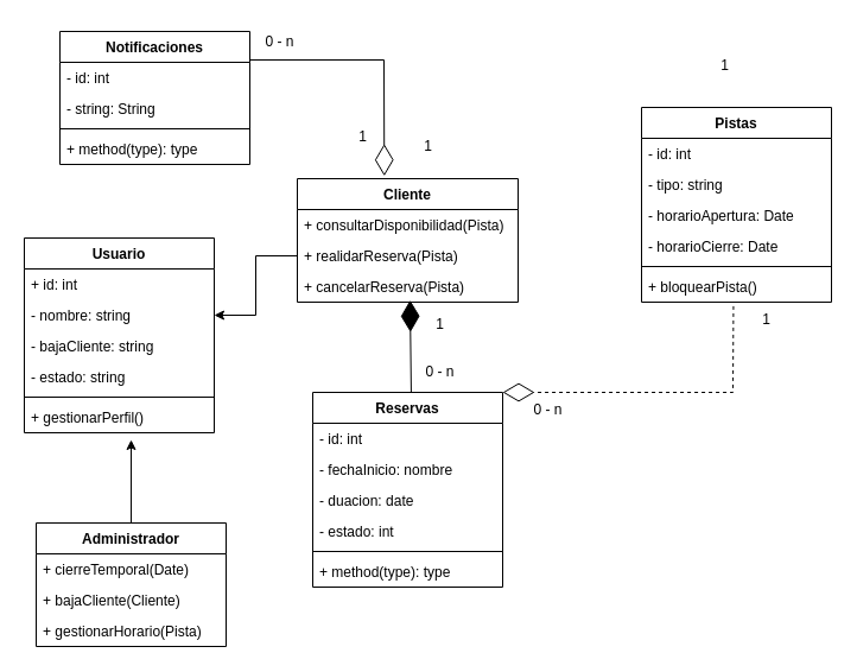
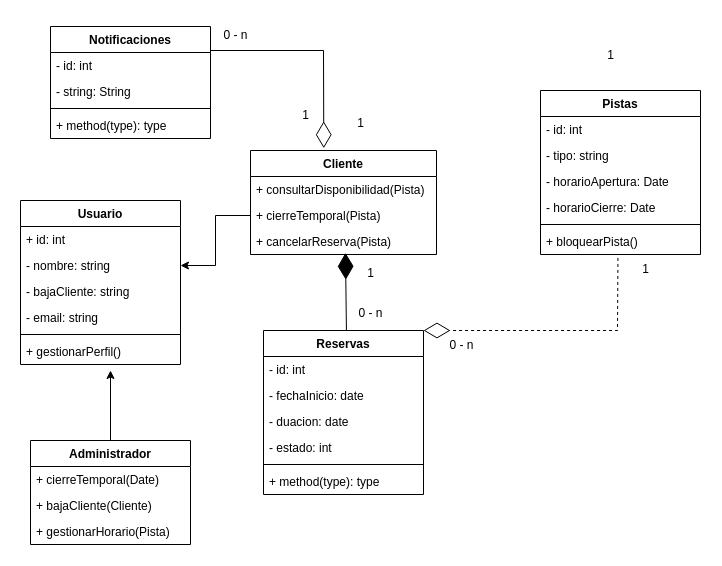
  <mxCell id="0" />
  <mxCell id="1" parent="0" />
  <mxCell id="2" value="Usuario" style="swimlane;fontStyle=1;align=center;verticalAlign=top;childLayout=stackLayout;horizontal=1;startSize=26;horizontalStack=0;resizeParent=1;resizeParentMax=0;resizeLast=0;collapsible=1;marginBottom=0;whiteSpace=wrap;html=1;" vertex="1" parent="1"><mxGeometry x="20" y="200" width="160" height="164" as="geometry" /></mxCell>
  <mxCell id="3" value="+ id: int&lt;div&gt;&lt;br&gt;&lt;/div&gt;" style="text;strokeColor=none;fillColor=none;align=left;verticalAlign=top;spacingLeft=4;spacingRight=4;overflow=hidden;rotatable=0;points=[[0,0.5],[1,0.5]];portConstraint=eastwest;whiteSpace=wrap;html=1;" vertex="1" parent="2"><mxGeometry y="26" width="160" height="26" as="geometry" /></mxCell>
  <mxCell id="4" value="- nombre: string" style="text;strokeColor=none;fillColor=none;align=left;verticalAlign=top;spacingLeft=4;spacingRight=4;overflow=hidden;rotatable=0;points=[[0,0.5],[1,0.5]];portConstraint=eastwest;whiteSpace=wrap;html=1;" vertex="1" parent="2"><mxGeometry y="52" width="160" height="26" as="geometry" /></mxCell>
  <mxCell id="5" value="- bajaCliente: string" style="text;strokeColor=none;fillColor=none;align=left;verticalAlign=top;spacingLeft=4;spacingRight=4;overflow=hidden;rotatable=0;points=[[0,0.5],[1,0.5]];portConstraint=eastwest;whiteSpace=wrap;html=1;" vertex="1" parent="2"><mxGeometry y="78" width="160" height="26" as="geometry" /></mxCell>
- <mxCell id="6" value="- estado: string" style="text;strokeColor=none;fillColor=none;align=left;verticalAlign=top;spacingLeft=4;spacingRight=4;overflow=hidden;rotatable=0;points=[[0,0.5],[1,0.5]];portConstraint=eastwest;whiteSpace=wrap;html=1;" vertex="1" parent="2"><mxGeometry y="104" width="160" height="26" as="geometry" /></mxCell>
+ <mxCell id="6" value="- email: string" style="text;strokeColor=none;fillColor=none;align=left;verticalAlign=top;spacingLeft=4;spacingRight=4;overflow=hidden;rotatable=0;points=[[0,0.5],[1,0.5]];portConstraint=eastwest;whiteSpace=wrap;html=1;" vertex="1" parent="2"><mxGeometry y="104" width="160" height="26" as="geometry" /></mxCell>
  <mxCell id="7" value="" style="line;strokeWidth=1;fillColor=none;align=left;verticalAlign=middle;spacingTop=-1;spacingLeft=3;spacingRight=3;rotatable=0;labelPosition=right;points=[];portConstraint=eastwest;strokeColor=inherit;" vertex="1" parent="2"><mxGeometry y="130" width="160" height="8" as="geometry" /></mxCell>
  <mxCell id="8" value="+ gestionarPerfil()" style="text;strokeColor=none;fillColor=none;align=left;verticalAlign=top;spacingLeft=4;spacingRight=4;overflow=hidden;rotatable=0;points=[[0,0.5],[1,0.5]];portConstraint=eastwest;whiteSpace=wrap;html=1;" vertex="1" parent="2"><mxGeometry y="138" width="160" height="26" as="geometry" /></mxCell>
  <mxCell id="9" value="" style="edgeStyle=orthogonalEdgeStyle;rounded=0;orthogonalLoop=1;jettySize=auto;html=1;" edge="1" parent="1" source="10"><mxGeometry relative="1" as="geometry"><mxPoint x="110" y="370" as="targetPoint" /></mxGeometry></mxCell>
  <mxCell id="10" value="Administrador" style="swimlane;fontStyle=1;align=center;verticalAlign=top;childLayout=stackLayout;horizontal=1;startSize=26;horizontalStack=0;resizeParent=1;resizeParentMax=0;resizeLast=0;collapsible=1;marginBottom=0;whiteSpace=wrap;html=1;" vertex="1" parent="1"><mxGeometry x="30" y="440" width="160" height="104" as="geometry" /></mxCell>
  <mxCell id="11" value="+ cierreTemporal(Date)" style="text;strokeColor=none;fillColor=none;align=left;verticalAlign=top;spacingLeft=4;spacingRight=4;overflow=hidden;rotatable=0;points=[[0,0.5],[1,0.5]];portConstraint=eastwest;whiteSpace=wrap;html=1;" vertex="1" parent="10"><mxGeometry y="26" width="160" height="26" as="geometry" /></mxCell>
  <mxCell id="12" value="+ bajaCliente(Cliente)" style="text;strokeColor=none;fillColor=none;align=left;verticalAlign=top;spacingLeft=4;spacingRight=4;overflow=hidden;rotatable=0;points=[[0,0.5],[1,0.5]];portConstraint=eastwest;whiteSpace=wrap;html=1;" vertex="1" parent="10"><mxGeometry y="52" width="160" height="26" as="geometry" /></mxCell>
  <mxCell id="13" value="+ gestionarHorario(Pista)" style="text;strokeColor=none;fillColor=none;align=left;verticalAlign=top;spacingLeft=4;spacingRight=4;overflow=hidden;rotatable=0;points=[[0,0.5],[1,0.5]];portConstraint=eastwest;whiteSpace=wrap;html=1;" vertex="1" parent="10"><mxGeometry y="78" width="160" height="26" as="geometry" /></mxCell>
  <mxCell id="14" value="Cliente" style="swimlane;fontStyle=1;align=center;verticalAlign=top;childLayout=stackLayout;horizontal=1;startSize=26;horizontalStack=0;resizeParent=1;resizeParentMax=0;resizeLast=0;collapsible=1;marginBottom=0;whiteSpace=wrap;html=1;" vertex="1" parent="1"><mxGeometry x="250" y="150" width="186" height="104" as="geometry" /></mxCell>
  <mxCell id="15" value="+ consultarDisponibilidad(Pista)" style="text;strokeColor=none;fillColor=none;align=left;verticalAlign=top;spacingLeft=4;spacingRight=4;overflow=hidden;rotatable=0;points=[[0,0.5],[1,0.5]];portConstraint=eastwest;whiteSpace=wrap;html=1;" vertex="1" parent="14"><mxGeometry y="26" width="186" height="26" as="geometry" /></mxCell>
- <mxCell id="16" value="+ realidarReserva(Pista)" style="text;strokeColor=none;fillColor=none;align=left;verticalAlign=top;spacingLeft=4;spacingRight=4;overflow=hidden;rotatable=0;points=[[0,0.5],[1,0.5]];portConstraint=eastwest;whiteSpace=wrap;html=1;" vertex="1" parent="14"><mxGeometry y="52" width="186" height="26" as="geometry" /></mxCell>
+ <mxCell id="16" value="+ cierreTemporal(Pista)" style="text;strokeColor=none;fillColor=none;align=left;verticalAlign=top;spacingLeft=4;spacingRight=4;overflow=hidden;rotatable=0;points=[[0,0.5],[1,0.5]];portConstraint=eastwest;whiteSpace=wrap;html=1;" vertex="1" parent="14"><mxGeometry y="52" width="186" height="26" as="geometry" /></mxCell>
  <mxCell id="17" value="+ cancelarReserva(Pista)" style="text;strokeColor=none;fillColor=none;align=left;verticalAlign=top;spacingLeft=4;spacingRight=4;overflow=hidden;rotatable=0;points=[[0,0.5],[1,0.5]];portConstraint=eastwest;whiteSpace=wrap;html=1;" vertex="1" parent="14"><mxGeometry y="78" width="186" height="26" as="geometry" /></mxCell>
  <mxCell id="18" value="Pistas" style="swimlane;fontStyle=1;align=center;verticalAlign=top;childLayout=stackLayout;horizontal=1;startSize=26;horizontalStack=0;resizeParent=1;resizeParentMax=0;resizeLast=0;collapsible=1;marginBottom=0;whiteSpace=wrap;html=1;" vertex="1" parent="1"><mxGeometry x="540" y="90" width="160" height="164" as="geometry" /></mxCell>
  <mxCell id="19" value="- id: int" style="text;strokeColor=none;fillColor=none;align=left;verticalAlign=top;spacingLeft=4;spacingRight=4;overflow=hidden;rotatable=0;points=[[0,0.5],[1,0.5]];portConstraint=eastwest;whiteSpace=wrap;html=1;" vertex="1" parent="18"><mxGeometry y="26" width="160" height="26" as="geometry" /></mxCell>
  <mxCell id="20" value="- tipo: string" style="text;strokeColor=none;fillColor=none;align=left;verticalAlign=top;spacingLeft=4;spacingRight=4;overflow=hidden;rotatable=0;points=[[0,0.5],[1,0.5]];portConstraint=eastwest;whiteSpace=wrap;html=1;" vertex="1" parent="18"><mxGeometry y="52" width="160" height="26" as="geometry" /></mxCell>
  <mxCell id="21" value="- horarioApertura: Date" style="text;strokeColor=none;fillColor=none;align=left;verticalAlign=top;spacingLeft=4;spacingRight=4;overflow=hidden;rotatable=0;points=[[0,0.5],[1,0.5]];portConstraint=eastwest;whiteSpace=wrap;html=1;" vertex="1" parent="18"><mxGeometry y="78" width="160" height="26" as="geometry" /></mxCell>
  <mxCell id="22" value="- horarioCierre: Date" style="text;strokeColor=none;fillColor=none;align=left;verticalAlign=top;spacingLeft=4;spacingRight=4;overflow=hidden;rotatable=0;points=[[0,0.5],[1,0.5]];portConstraint=eastwest;whiteSpace=wrap;html=1;" vertex="1" parent="18"><mxGeometry y="104" width="160" height="26" as="geometry" /></mxCell>
  <mxCell id="23" value="" style="line;strokeWidth=1;fillColor=none;align=left;verticalAlign=middle;spacingTop=-1;spacingLeft=3;spacingRight=3;rotatable=0;labelPosition=right;points=[];portConstraint=eastwest;strokeColor=inherit;" vertex="1" parent="18"><mxGeometry y="130" width="160" height="8" as="geometry" /></mxCell>
  <mxCell id="24" value="+ bloquearPista()" style="text;strokeColor=none;fillColor=none;align=left;verticalAlign=top;spacingLeft=4;spacingRight=4;overflow=hidden;rotatable=0;points=[[0,0.5],[1,0.5]];portConstraint=eastwest;whiteSpace=wrap;html=1;" vertex="1" parent="18"><mxGeometry y="138" width="160" height="26" as="geometry" /></mxCell>
  <mxCell id="25" value="Reservas" style="swimlane;fontStyle=1;align=center;verticalAlign=top;childLayout=stackLayout;horizontal=1;startSize=26;horizontalStack=0;resizeParent=1;resizeParentMax=0;resizeLast=0;collapsible=1;marginBottom=0;whiteSpace=wrap;html=1;" vertex="1" parent="1"><mxGeometry x="263" y="330" width="160" height="164" as="geometry" /></mxCell>
  <mxCell id="26" value="- id: int" style="text;strokeColor=none;fillColor=none;align=left;verticalAlign=top;spacingLeft=4;spacingRight=4;overflow=hidden;rotatable=0;points=[[0,0.5],[1,0.5]];portConstraint=eastwest;whiteSpace=wrap;html=1;" vertex="1" parent="25"><mxGeometry y="26" width="160" height="26" as="geometry" /></mxCell>
- <mxCell id="27" value="- fechaInicio: nombre" style="text;strokeColor=none;fillColor=none;align=left;verticalAlign=top;spacingLeft=4;spacingRight=4;overflow=hidden;rotatable=0;points=[[0,0.5],[1,0.5]];portConstraint=eastwest;whiteSpace=wrap;html=1;" vertex="1" parent="25"><mxGeometry y="52" width="160" height="26" as="geometry" /></mxCell>
+ <mxCell id="27" value="- fechaInicio: date" style="text;strokeColor=none;fillColor=none;align=left;verticalAlign=top;spacingLeft=4;spacingRight=4;overflow=hidden;rotatable=0;points=[[0,0.5],[1,0.5]];portConstraint=eastwest;whiteSpace=wrap;html=1;" vertex="1" parent="25"><mxGeometry y="52" width="160" height="26" as="geometry" /></mxCell>
  <mxCell id="28" value="- duacion: date" style="text;strokeColor=none;fillColor=none;align=left;verticalAlign=top;spacingLeft=4;spacingRight=4;overflow=hidden;rotatable=0;points=[[0,0.5],[1,0.5]];portConstraint=eastwest;whiteSpace=wrap;html=1;" vertex="1" parent="25"><mxGeometry y="78" width="160" height="26" as="geometry" /></mxCell>
  <mxCell id="29" value="- estado: int" style="text;strokeColor=none;fillColor=none;align=left;verticalAlign=top;spacingLeft=4;spacingRight=4;overflow=hidden;rotatable=0;points=[[0,0.5],[1,0.5]];portConstraint=eastwest;whiteSpace=wrap;html=1;" vertex="1" parent="25"><mxGeometry y="104" width="160" height="26" as="geometry" /></mxCell>
  <mxCell id="30" value="" style="line;strokeWidth=1;fillColor=none;align=left;verticalAlign=middle;spacingTop=-1;spacingLeft=3;spacingRight=3;rotatable=0;labelPosition=right;points=[];portConstraint=eastwest;strokeColor=inherit;" vertex="1" parent="25"><mxGeometry y="130" width="160" height="8" as="geometry" /></mxCell>
  <mxCell id="31" value="+ method(type): type" style="text;strokeColor=none;fillColor=none;align=left;verticalAlign=top;spacingLeft=4;spacingRight=4;overflow=hidden;rotatable=0;points=[[0,0.5],[1,0.5]];portConstraint=eastwest;whiteSpace=wrap;html=1;" vertex="1" parent="25"><mxGeometry y="138" width="160" height="26" as="geometry" /></mxCell>
  <mxCell id="32" value="Notificaciones" style="swimlane;fontStyle=1;align=center;verticalAlign=top;childLayout=stackLayout;horizontal=1;startSize=26;horizontalStack=0;resizeParent=1;resizeParentMax=0;resizeLast=0;collapsible=1;marginBottom=0;whiteSpace=wrap;html=1;" vertex="1" parent="1"><mxGeometry x="50" y="26" width="160" height="112" as="geometry" /></mxCell>
  <mxCell id="33" value="- id: int&amp;nbsp;" style="text;strokeColor=none;fillColor=none;align=left;verticalAlign=top;spacingLeft=4;spacingRight=4;overflow=hidden;rotatable=0;points=[[0,0.5],[1,0.5]];portConstraint=eastwest;whiteSpace=wrap;html=1;" vertex="1" parent="32"><mxGeometry y="26" width="160" height="26" as="geometry" /></mxCell>
  <mxCell id="34" value="- string: String" style="text;strokeColor=none;fillColor=none;align=left;verticalAlign=top;spacingLeft=4;spacingRight=4;overflow=hidden;rotatable=0;points=[[0,0.5],[1,0.5]];portConstraint=eastwest;whiteSpace=wrap;html=1;" vertex="1" parent="32"><mxGeometry y="52" width="160" height="26" as="geometry" /></mxCell>
  <mxCell id="35" value="" style="line;strokeWidth=1;fillColor=none;align=left;verticalAlign=middle;spacingTop=-1;spacingLeft=3;spacingRight=3;rotatable=0;labelPosition=right;points=[];portConstraint=eastwest;strokeColor=inherit;" vertex="1" parent="32"><mxGeometry y="78" width="160" height="8" as="geometry" /></mxCell>
  <mxCell id="36" value="+ method(type): type" style="text;strokeColor=none;fillColor=none;align=left;verticalAlign=top;spacingLeft=4;spacingRight=4;overflow=hidden;rotatable=0;points=[[0,0.5],[1,0.5]];portConstraint=eastwest;whiteSpace=wrap;html=1;" vertex="1" parent="32"><mxGeometry y="86" width="160" height="26" as="geometry" /></mxCell>
  <mxCell id="37" style="edgeStyle=orthogonalEdgeStyle;rounded=0;orthogonalLoop=1;jettySize=auto;html=1;exitX=0;exitY=0.5;exitDx=0;exitDy=0;entryX=1;entryY=0.5;entryDx=0;entryDy=0;" edge="1" parent="1" source="16" target="4"><mxGeometry relative="1" as="geometry" /></mxCell>
  <mxCell id="38" value="1" style="text;html=1;align=center;verticalAlign=middle;resizable=0;points=[];autosize=1;strokeColor=none;fillColor=none;" vertex="1" parent="1"><mxGeometry x="345" y="108" width="30" height="30" as="geometry" /></mxCell>
  <mxCell id="39" value="1" style="text;html=1;align=center;verticalAlign=middle;resizable=0;points=[];autosize=1;strokeColor=none;fillColor=none;" vertex="1" parent="1"><mxGeometry x="595" y="40" width="30" height="30" as="geometry" /></mxCell>
  <mxCell id="40" value="" style="endArrow=diamondThin;endFill=0;endSize=24;html=1;rounded=0;entryX=0.394;entryY=-0.022;entryDx=0;entryDy=0;entryPerimeter=0;" edge="1" parent="1" target="14"><mxGeometry width="160" relative="1" as="geometry"><mxPoint x="210" as="sourcePoint" y="50" /><mxPoint x="370" as="targetPoint" y="50" /><Array as="points"><mxPoint x="323" y="50" /></Array></mxGeometry></mxCell>
  <mxCell id="41" value="" style="endArrow=diamondThin;endFill=1;endSize=24;html=1;rounded=0;exitX=0.5;exitY=0;exitDx=0;exitDy=0;entryX=0.495;entryY=0.936;entryDx=0;entryDy=0;entryPerimeter=0;" edge="1" parent="1"><mxGeometry width="160" relative="1" as="geometry"><mxPoint x="345.93" y="330" as="sourcePoint" /><mxPoint x="345" y="252.336" as="targetPoint" /></mxGeometry></mxCell>
  <mxCell id="42" value="0 - n" style="text;html=1;align=center;verticalAlign=middle;resizable=0;points=[];autosize=1;strokeColor=none;fillColor=none;" vertex="1" parent="1"><mxGeometry x="345" y="298" width="50" height="30" as="geometry" /></mxCell>
  <mxCell id="43" value="1" style="text;html=1;align=center;verticalAlign=middle;resizable=0;points=[];autosize=1;strokeColor=none;fillColor=none;" vertex="1" parent="1"><mxGeometry x="355" y="258" width="30" height="30" as="geometry" /></mxCell>
  <mxCell id="44" value="0 - n" style="text;html=1;align=center;verticalAlign=middle;resizable=0;points=[];autosize=1;strokeColor=none;fillColor=none;" vertex="1" parent="1"><mxGeometry x="210" y="20" width="50" height="30" as="geometry" /></mxCell>
  <mxCell id="45" value="1" style="text;html=1;align=center;verticalAlign=middle;resizable=0;points=[];autosize=1;strokeColor=none;fillColor=none;" vertex="1" parent="1"><mxGeometry x="290" y="100" width="30" height="30" as="geometry" /></mxCell>
  <mxCell id="46" value="0 - n" style="text;html=1;align=center;verticalAlign=middle;resizable=0;points=[];autosize=1;strokeColor=none;fillColor=none;" vertex="1" parent="1"><mxGeometry x="436" y="330" width="50" height="30" as="geometry" /></mxCell>
  <mxCell id="47" value="1" style="text;html=1;align=center;verticalAlign=middle;resizable=0;points=[];autosize=1;strokeColor=none;fillColor=none;" vertex="1" parent="1"><mxGeometry x="630" y="254" width="30" height="30" as="geometry" /></mxCell>
  <mxCell id="48" value="" style="endArrow=diamondThin;endFill=0;endSize=24;html=1;rounded=0;exitX=0.484;exitY=1.131;exitDx=0;exitDy=0;exitPerimeter=0;entryX=1;entryY=0;entryDx=0;entryDy=0;dashed=1;" edge="1" parent="1" source="24" target="25"><mxGeometry width="160" relative="1" as="geometry"><mxPoint x="590" y="290" as="sourcePoint" /><mxPoint x="750" y="290" as="targetPoint" /><Array as="points"><mxPoint x="617" y="330" /></Array></mxGeometry></mxCell>
